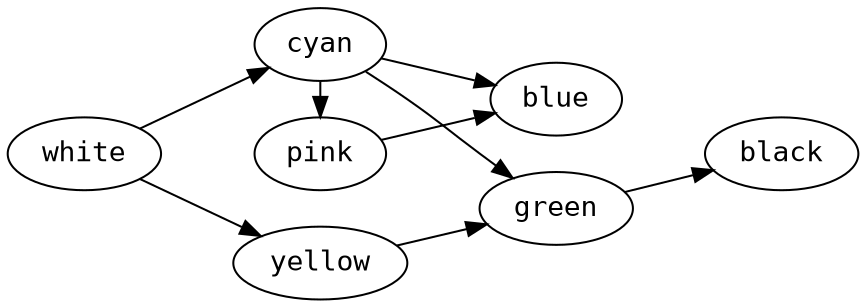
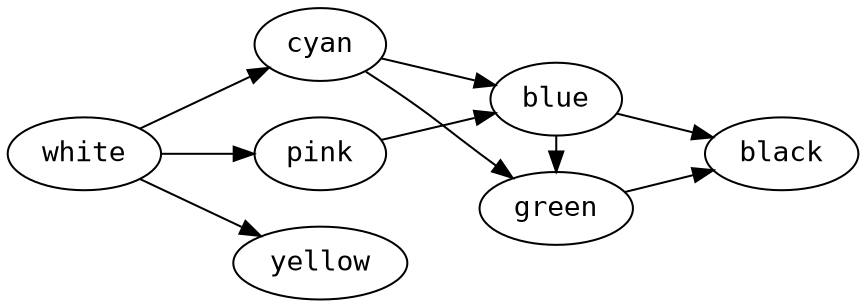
  digraph {
    fontname="DejaVu Sans Mono"
    rankdir=LR
    node [fontname="DejaVu Sans Mono"]
    edge [fontname="DejaVu Sans Mono"]
    white
    cyan
    yellow
    pink
    green
    blue
    black
    subgraph sub_1 {
      rank=same
      white
    }
    subgraph sub_2 {
      rank=same
      cyan
      yellow
      pink
    }
    subgraph sub_3 {
      rank=same
      green
      blue
    }
    subgraph sub_4 {
      rank=same
      black
    }
    white -> cyan
    white -> yellow
-   cyan -> pink
+   white -> pink
    cyan -> green
    cyan -> blue
-   yellow -> green
+   blue -> green
    pink -> blue
    green -> black
+   blue -> black
  }
